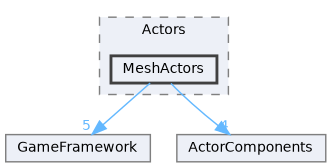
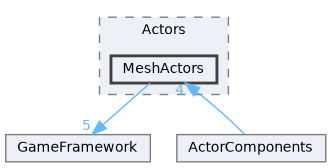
  digraph {
    compound=true
    node [color=grey50 fillcolor="#edf0f7" fontname=Helvetica fontsize=10 shape=box style=filled]
    edge [color=steelblue1 fontcolor=steelblue1 fontname=Helvetica fontsize=10 labeldistance=1.5 labelfontname=Helvetica labelfontsize=10]
    n1 [color=grey25 height=0.2 label=MeshActors style="filled,bold" width=0.4]
    n2 [height=0.2 label=GameFramework width=0.4]
    n3 [height=0.2 label=ActorComponents width=0.4]
    subgraph cluster_1 {
      bgcolor="#edf0f7"
      fontname=Helvetica
      fontsize=10
      label=Actors
      pencolor=grey50
      style="filled,dashed"
      n1
    }
    n1 -> n2 [headlabel=5]
-   n1 -> n3 [headlabel=4]
+   n3 -> n1 [headlabel=4]
  }
